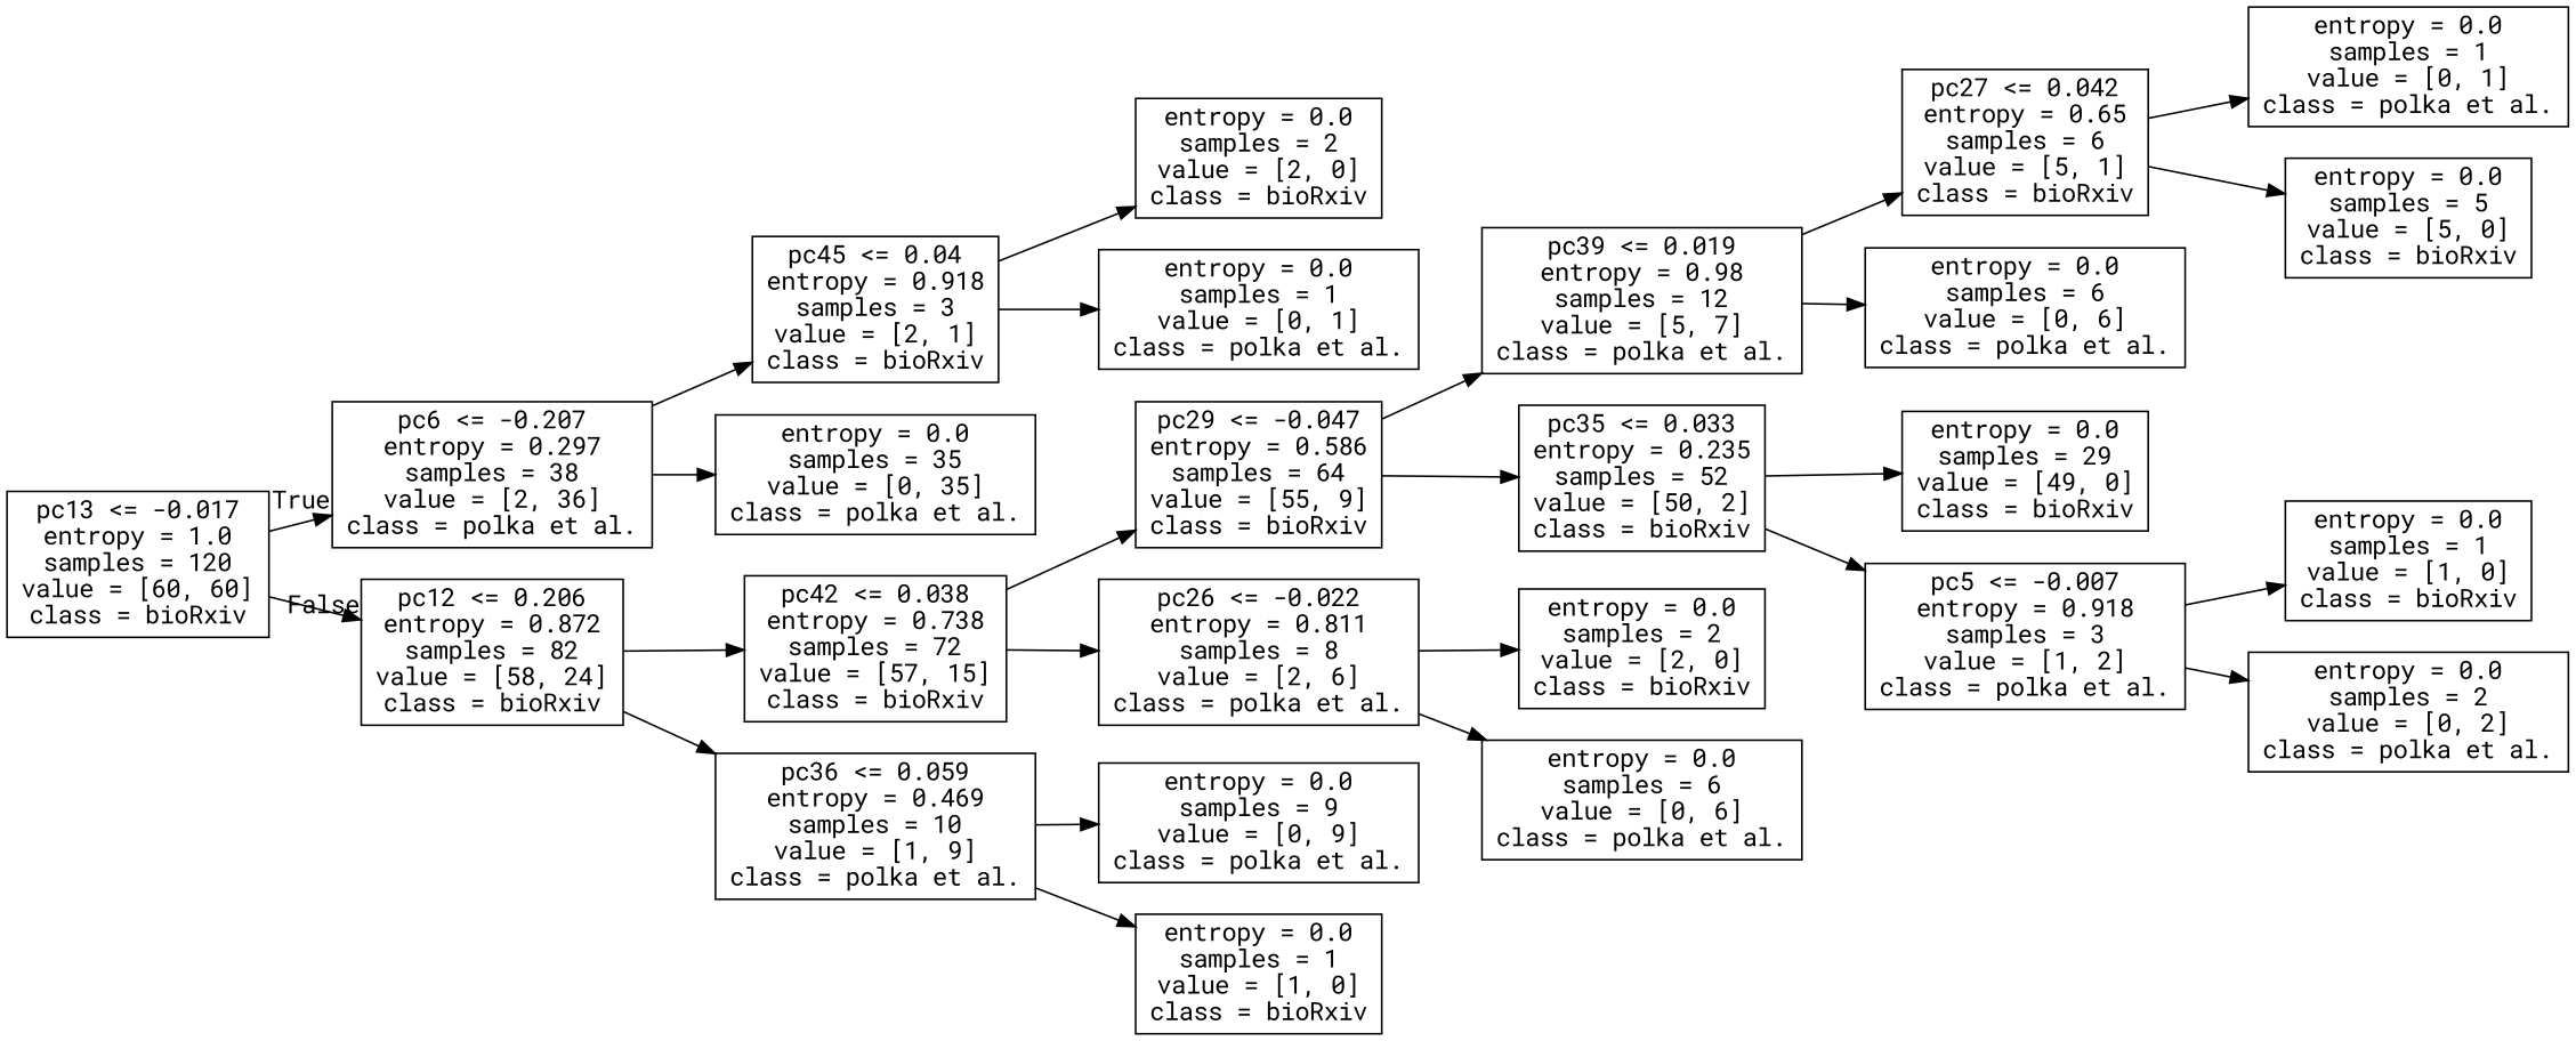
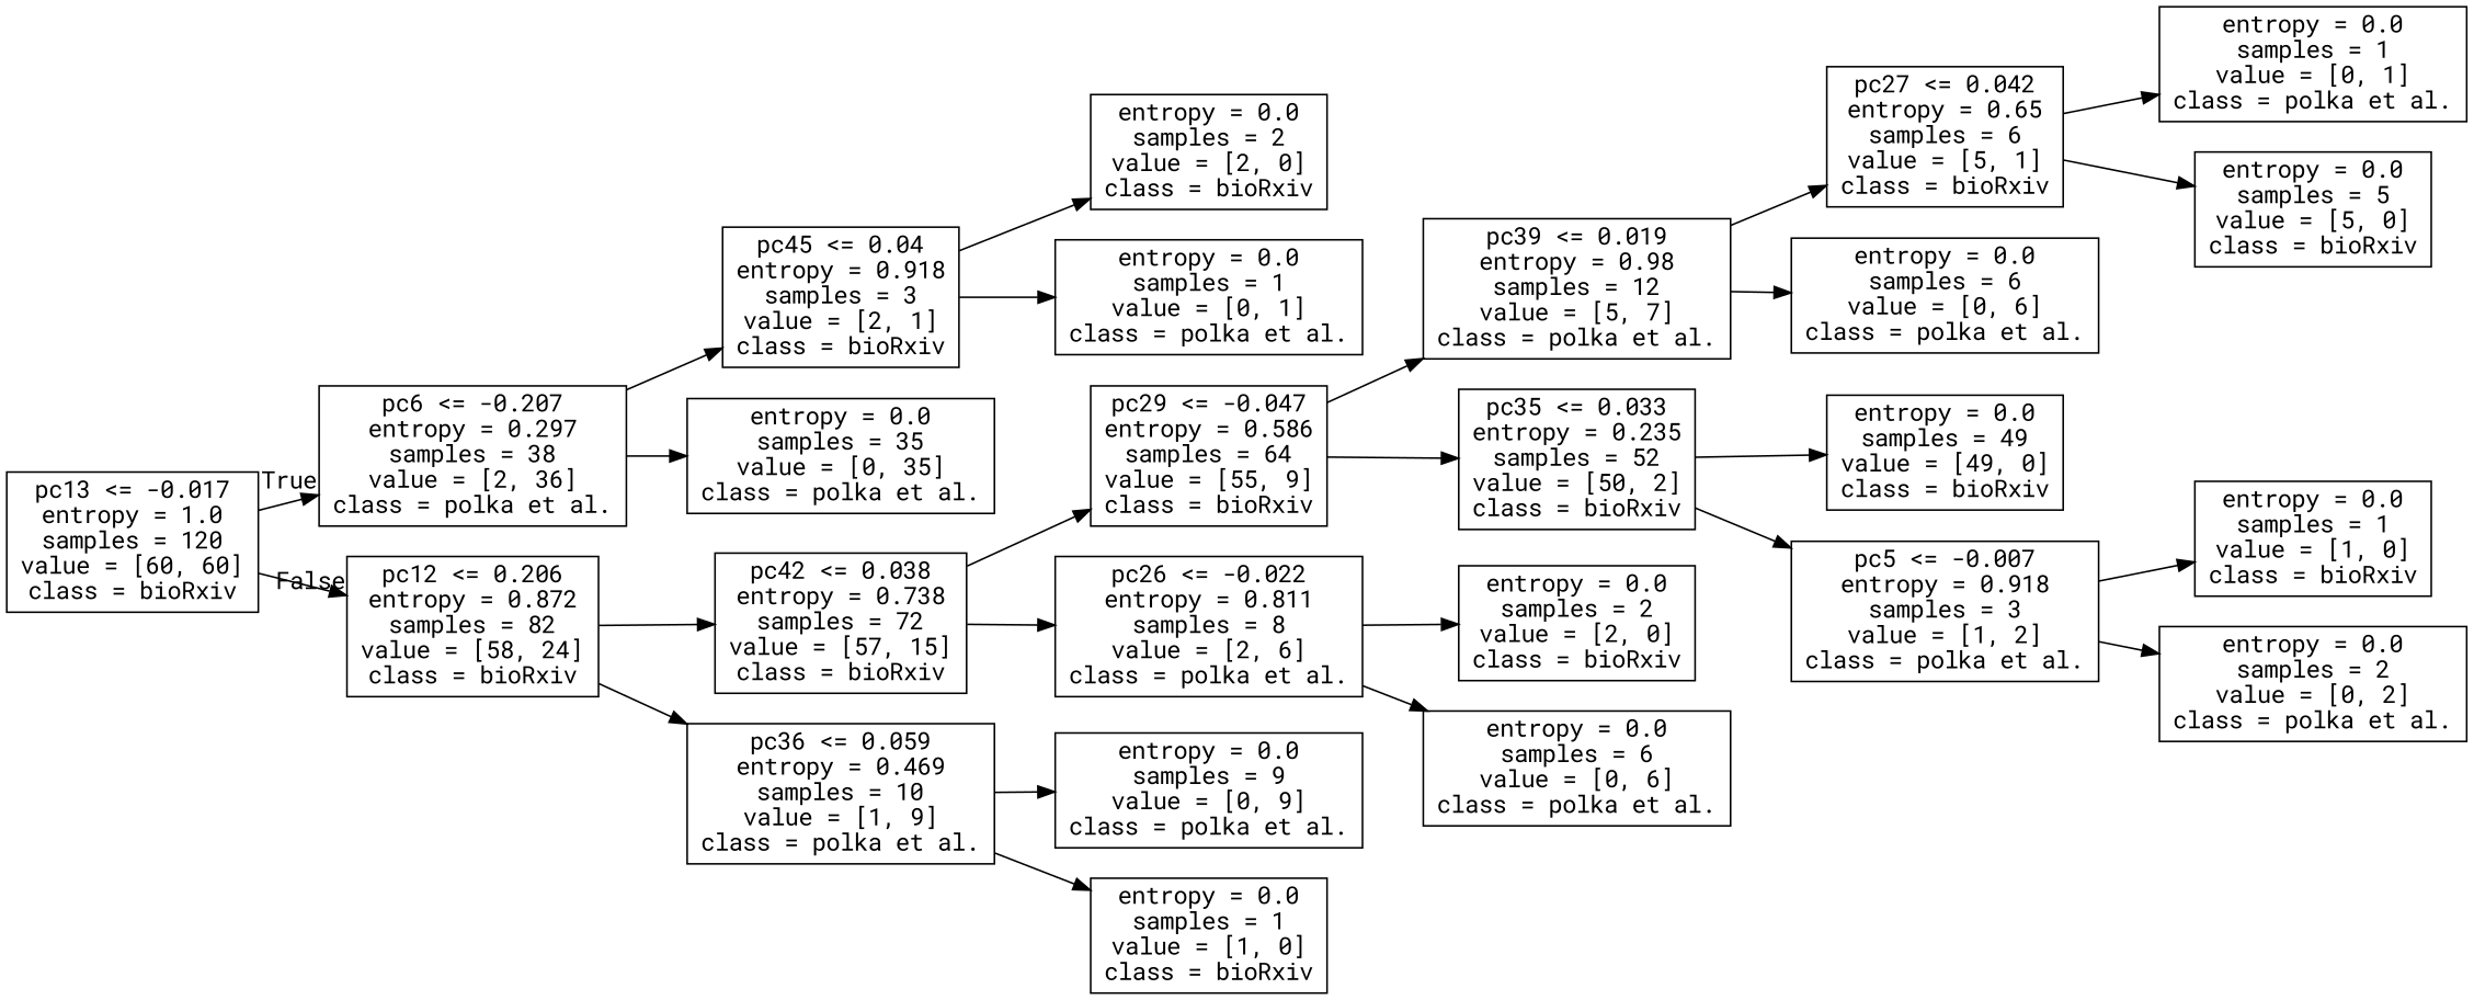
  digraph {
    rankdir=LR
    fontname="Roboto Mono"
    node [shape=box fontname="Roboto Mono"]
    edge [fontname="Roboto Mono"]
    n1 [label="pc13 <= -0.017\nentropy = 1.0\nsamples = 120\nvalue = [60, 60]\nclass = bioRxiv"]
    n2 [label="pc6 <= -0.207\nentropy = 0.297\nsamples = 38\nvalue = [2, 36]\nclass = polka et al."]
    n3 [label="pc12 <= 0.206\nentropy = 0.872\nsamples = 82\nvalue = [58, 24]\nclass = bioRxiv"]
    n4 [label="pc45 <= 0.04\nentropy = 0.918\nsamples = 3\nvalue = [2, 1]\nclass = bioRxiv"]
    n5 [label="entropy = 0.0\nsamples = 35\nvalue = [0, 35]\nclass = polka et al."]
    n6 [label="entropy = 0.0\nsamples = 2\nvalue = [2, 0]\nclass = bioRxiv"]
    n7 [label="entropy = 0.0\nsamples = 1\nvalue = [0, 1]\nclass = polka et al."]
    n8 [label="pc42 <= 0.038\nentropy = 0.738\nsamples = 72\nvalue = [57, 15]\nclass = bioRxiv"]
    n9 [label="pc36 <= 0.059\nentropy = 0.469\nsamples = 10\nvalue = [1, 9]\nclass = polka et al."]
    n10 [label="pc29 <= -0.047\nentropy = 0.586\nsamples = 64\nvalue = [55, 9]\nclass = bioRxiv"]
    n11 [label="pc26 <= -0.022\nentropy = 0.811\nsamples = 8\nvalue = [2, 6]\nclass = polka et al."]
    n12 [label="pc39 <= 0.019\nentropy = 0.98\nsamples = 12\nvalue = [5, 7]\nclass = polka et al."]
    n13 [label="pc35 <= 0.033\nentropy = 0.235\nsamples = 52\nvalue = [50, 2]\nclass = bioRxiv"]
    n14 [label="pc27 <= 0.042\nentropy = 0.65\nsamples = 6\nvalue = [5, 1]\nclass = bioRxiv"]
    n15 [label="entropy = 0.0\nsamples = 6\nvalue = [0, 6]\nclass = polka et al."]
    n16 [label="entropy = 0.0\nsamples = 1\nvalue = [0, 1]\nclass = polka et al."]
    n17 [label="entropy = 0.0\nsamples = 5\nvalue = [5, 0]\nclass = bioRxiv"]
-   n18 [label="entropy = 0.0\nsamples = 29\nvalue = [49, 0]\nclass = bioRxiv"]
+   n18 [label="entropy = 0.0\nsamples = 49\nvalue = [49, 0]\nclass = bioRxiv"]
    n19 [label="pc5 <= -0.007\nentropy = 0.918\nsamples = 3\nvalue = [1, 2]\nclass = polka et al."]
    n20 [label="entropy = 0.0\nsamples = 1\nvalue = [1, 0]\nclass = bioRxiv"]
    n21 [label="entropy = 0.0\nsamples = 2\nvalue = [0, 2]\nclass = polka et al."]
    n22 [label="entropy = 0.0\nsamples = 2\nvalue = [2, 0]\nclass = bioRxiv"]
    n23 [label="entropy = 0.0\nsamples = 6\nvalue = [0, 6]\nclass = polka et al."]
    n24 [label="entropy = 0.0\nsamples = 9\nvalue = [0, 9]\nclass = polka et al."]
    n25 [label="entropy = 0.0\nsamples = 1\nvalue = [1, 0]\nclass = bioRxiv"]
    n1 -> n2 [headlabel=True labelangle=-45 labeldistance=2.5]
    n1 -> n3 [headlabel=False labelangle=45 labeldistance=2.5]
    n2 -> n4
    n2 -> n5
    n3 -> n8
    n3 -> n9
    n4 -> n6
    n4 -> n7
    n8 -> n10
    n8 -> n11
    n9 -> n24
    n9 -> n25
    n10 -> n12
    n10 -> n13
    n11 -> n22
    n11 -> n23
    n12 -> n14
    n12 -> n15
    n13 -> n18
    n13 -> n19
    n14 -> n16
    n14 -> n17
    n19 -> n20
    n19 -> n21
  }
